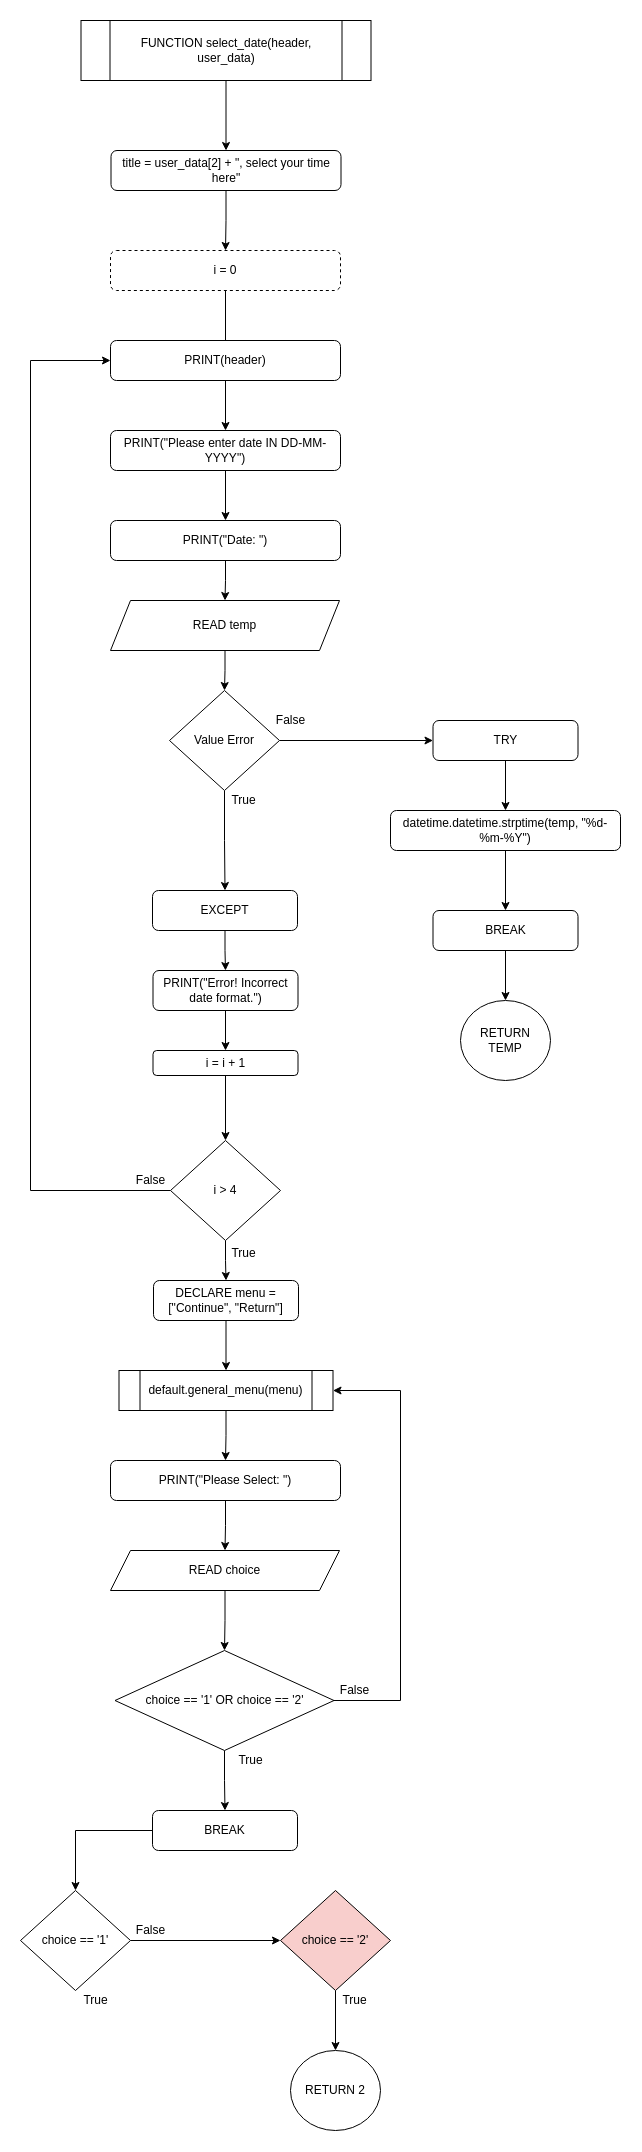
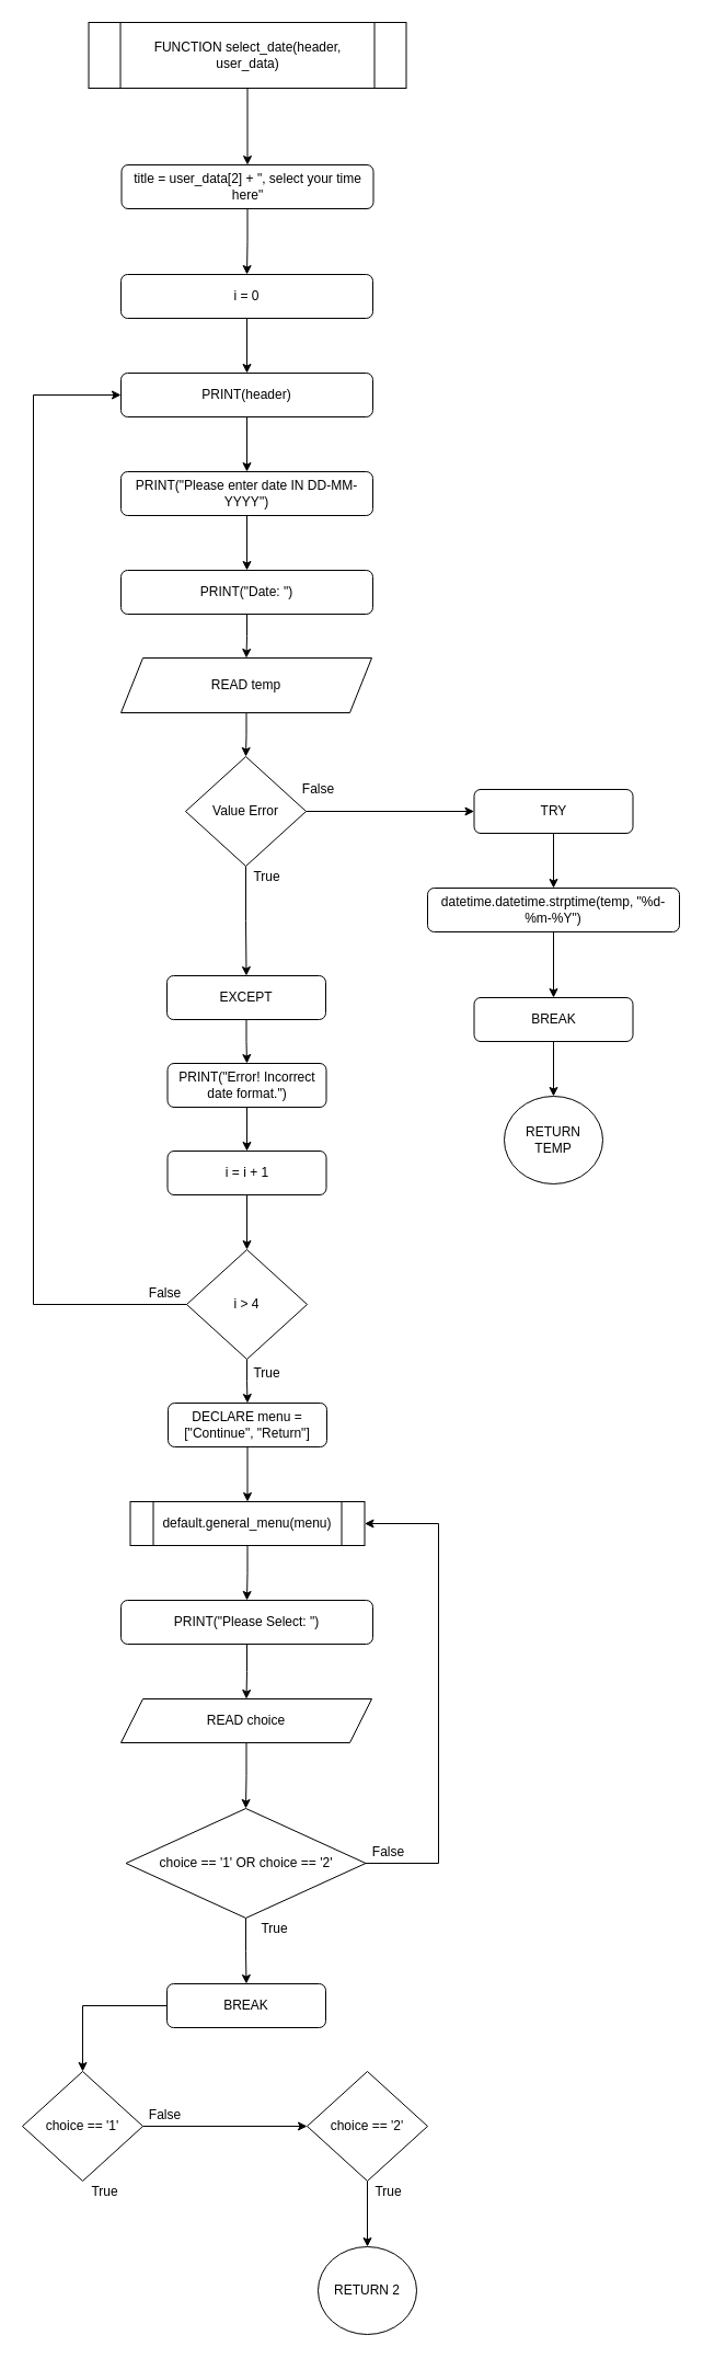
  <mxCell id="0" />
  <mxCell id="1" parent="0" />
  <mxCell id="2" value="" style="edgeStyle=orthogonalEdgeStyle;rounded=0;orthogonalLoop=1;jettySize=auto;html=1;" parent="1" source="3" target="59" edge="1"><mxGeometry relative="1" as="geometry" /></mxCell>
  <mxCell id="3" value="FUNCTION select_date(header, user_data)" style="shape=process;whiteSpace=wrap;html=1;backgroundOutline=1;" parent="1" vertex="1"><mxGeometry x="80.5" y="20" width="290" height="60" as="geometry" /></mxCell>
- <mxCell id="4" value="" style="edgeStyle=orthogonalEdgeStyle;rounded=0;orthogonalLoop=1;jettySize=auto;html=1;endArrow=none;" parent="1" source="5" target="7" edge="1"><mxGeometry relative="1" as="geometry" /></mxCell>
- <mxCell id="5" value="i = 0" style="rounded=1;whiteSpace=wrap;html=1;dashed=1;" parent="1" vertex="1"><mxGeometry x="110" y="250" width="230" height="40" as="geometry" /></mxCell>
+ <mxCell id="4" value="" style="edgeStyle=orthogonalEdgeStyle;rounded=0;orthogonalLoop=1;jettySize=auto;html=1;" parent="1" source="5" target="7" edge="1"><mxGeometry relative="1" as="geometry" /></mxCell>
+ <mxCell id="5" value="i = 0" style="rounded=1;whiteSpace=wrap;html=1;" parent="1" vertex="1"><mxGeometry x="110" y="250" width="230" height="40" as="geometry" /></mxCell>
  <mxCell id="6" value="" style="edgeStyle=orthogonalEdgeStyle;rounded=0;orthogonalLoop=1;jettySize=auto;html=1;" parent="1" source="7" target="9" edge="1"><mxGeometry relative="1" as="geometry" /></mxCell>
  <mxCell id="7" value="PRINT(header)" style="rounded=1;whiteSpace=wrap;html=1;" parent="1" vertex="1"><mxGeometry x="110" y="340" width="230" height="40" as="geometry" /></mxCell>
  <mxCell id="8" value="" style="edgeStyle=orthogonalEdgeStyle;rounded=0;orthogonalLoop=1;jettySize=auto;html=1;" parent="1" source="9" target="11" edge="1"><mxGeometry relative="1" as="geometry" /></mxCell>
  <mxCell id="9" value="PRINT(&quot;Please enter date IN DD-MM-YYYY&quot;)" style="rounded=1;whiteSpace=wrap;html=1;" parent="1" vertex="1"><mxGeometry x="110" y="430" width="230" height="40" as="geometry" /></mxCell>
  <mxCell id="10" value="" style="edgeStyle=orthogonalEdgeStyle;rounded=0;orthogonalLoop=1;jettySize=auto;html=1;" parent="1" source="11" target="13" edge="1"><mxGeometry relative="1" as="geometry" /></mxCell>
  <mxCell id="11" value="PRINT(&quot;Date: &quot;)" style="rounded=1;whiteSpace=wrap;html=1;" parent="1" vertex="1"><mxGeometry x="110" y="520" width="230" height="40" as="geometry" /></mxCell>
  <mxCell id="12" style="edgeStyle=orthogonalEdgeStyle;rounded=0;orthogonalLoop=1;jettySize=auto;html=1;entryX=0.5;entryY=0;entryDx=0;entryDy=0;" edge="1" parent="1" source="13" target="16"><mxGeometry relative="1" as="geometry" /></mxCell>
  <mxCell id="13" value="READ temp" style="shape=parallelogram;perimeter=parallelogramPerimeter;whiteSpace=wrap;html=1;fixedSize=1;" parent="1" vertex="1"><mxGeometry x="110" y="600" width="229" height="50" as="geometry" /></mxCell>
  <mxCell id="14" value="" style="edgeStyle=orthogonalEdgeStyle;rounded=0;orthogonalLoop=1;jettySize=auto;html=1;" parent="1" source="16" target="26" edge="1"><mxGeometry relative="1" as="geometry" /></mxCell>
  <mxCell id="15" style="edgeStyle=orthogonalEdgeStyle;rounded=0;orthogonalLoop=1;jettySize=auto;html=1;entryX=0;entryY=0.5;entryDx=0;entryDy=0;" edge="1" parent="1" source="16" target="24"><mxGeometry relative="1" as="geometry" /></mxCell>
  <mxCell id="16" value="Value Error" style="rhombus;whiteSpace=wrap;html=1;" parent="1" vertex="1"><mxGeometry x="169" y="690" width="110" height="100" as="geometry" /></mxCell>
  <mxCell id="17" value="" style="edgeStyle=orthogonalEdgeStyle;rounded=0;orthogonalLoop=1;jettySize=auto;html=1;" parent="1" source="18" target="28" edge="1"><mxGeometry relative="1" as="geometry" /></mxCell>
  <mxCell id="18" value="PRINT(&quot;Error! Incorrect date format.&quot;)" style="rounded=1;whiteSpace=wrap;html=1;" parent="1" vertex="1"><mxGeometry x="152.5" y="970" width="145" height="40" as="geometry" /></mxCell>
  <mxCell id="19" value="" style="edgeStyle=orthogonalEdgeStyle;rounded=0;orthogonalLoop=1;jettySize=auto;html=1;" parent="1" source="20" target="50" edge="1"><mxGeometry relative="1" as="geometry" /></mxCell>
  <mxCell id="20" value="BREAK" style="rounded=1;whiteSpace=wrap;html=1;" parent="1" vertex="1"><mxGeometry x="432.5" y="910" width="145" height="40" as="geometry" /></mxCell>
  <mxCell id="21" value="True" style="text;html=1;align=center;verticalAlign=middle;resizable=0;points=[];autosize=1;strokeColor=none;" parent="1" vertex="1"><mxGeometry x="223" y="790" width="40" height="20" as="geometry" /></mxCell>
  <mxCell id="22" value="False" style="text;html=1;align=center;verticalAlign=middle;resizable=0;points=[];autosize=1;strokeColor=none;" parent="1" vertex="1"><mxGeometry x="270" y="710" width="40" height="20" as="geometry" /></mxCell>
  <mxCell id="23" style="edgeStyle=orthogonalEdgeStyle;rounded=0;orthogonalLoop=1;jettySize=auto;html=1;entryX=0.5;entryY=0;entryDx=0;entryDy=0;" edge="1" parent="1" source="24" target="61"><mxGeometry relative="1" as="geometry" /></mxCell>
  <mxCell id="24" value="TRY" style="rounded=1;whiteSpace=wrap;html=1;" parent="1" vertex="1"><mxGeometry x="432.5" y="720" width="145" height="40" as="geometry" /></mxCell>
  <mxCell id="25" value="" style="edgeStyle=orthogonalEdgeStyle;rounded=0;orthogonalLoop=1;jettySize=auto;html=1;" parent="1" source="26" target="18" edge="1"><mxGeometry relative="1" as="geometry" /></mxCell>
  <mxCell id="26" value="EXCEPT" style="rounded=1;whiteSpace=wrap;html=1;" parent="1" vertex="1"><mxGeometry x="152" y="890" width="145" height="40" as="geometry" /></mxCell>
  <mxCell id="27" value="" style="edgeStyle=orthogonalEdgeStyle;rounded=0;orthogonalLoop=1;jettySize=auto;html=1;" parent="1" source="28" target="31" edge="1"><mxGeometry relative="1" as="geometry" /></mxCell>
- <mxCell id="28" value="i = i + 1" style="rounded=1;whiteSpace=wrap;html=1;" parent="1" vertex="1"><mxGeometry x="152.5" y="1050" width="145" height="25" as="geometry" /></mxCell>
+ <mxCell id="28" value="i = i + 1" style="rounded=1;whiteSpace=wrap;html=1;" parent="1" vertex="1"><mxGeometry x="152.5" y="1050" width="145" height="40" as="geometry" /></mxCell>
  <mxCell id="29" value="" style="edgeStyle=orthogonalEdgeStyle;rounded=0;orthogonalLoop=1;jettySize=auto;html=1;" parent="1" source="31" target="33" edge="1"><mxGeometry relative="1" as="geometry" /></mxCell>
  <mxCell id="30" style="edgeStyle=orthogonalEdgeStyle;rounded=0;orthogonalLoop=1;jettySize=auto;html=1;entryX=0;entryY=0.5;entryDx=0;entryDy=0;" parent="1" source="31" target="7" edge="1"><mxGeometry relative="1" as="geometry"><Array as="points"><mxPoint x="30" y="1190" /><mxPoint x="30" y="360" /></Array></mxGeometry></mxCell>
  <mxCell id="31" value="i &gt; 4" style="rhombus;whiteSpace=wrap;html=1;" parent="1" vertex="1"><mxGeometry x="170" y="1140" width="110" height="100" as="geometry" /></mxCell>
  <mxCell id="32" value="" style="edgeStyle=orthogonalEdgeStyle;rounded=0;orthogonalLoop=1;jettySize=auto;html=1;" parent="1" source="33" target="35" edge="1"><mxGeometry relative="1" as="geometry" /></mxCell>
  <mxCell id="33" value="DECLARE menu = [&quot;Continue&quot;, &quot;Return&quot;]" style="rounded=1;whiteSpace=wrap;html=1;" parent="1" vertex="1"><mxGeometry x="153" y="1280" width="145" height="40" as="geometry" /></mxCell>
  <mxCell id="34" value="" style="edgeStyle=orthogonalEdgeStyle;rounded=0;orthogonalLoop=1;jettySize=auto;html=1;" parent="1" source="35" target="37" edge="1"><mxGeometry relative="1" as="geometry" /></mxCell>
  <mxCell id="35" value="default.general_menu(menu)" style="shape=process;whiteSpace=wrap;html=1;backgroundOutline=1;" parent="1" vertex="1"><mxGeometry x="118.5" y="1370" width="214" height="40" as="geometry" /></mxCell>
  <mxCell id="36" value="" style="edgeStyle=orthogonalEdgeStyle;rounded=0;orthogonalLoop=1;jettySize=auto;html=1;" parent="1" source="37" target="39" edge="1"><mxGeometry relative="1" as="geometry" /></mxCell>
  <mxCell id="37" value="PRINT(&quot;Please Select: &quot;)" style="rounded=1;whiteSpace=wrap;html=1;" parent="1" vertex="1"><mxGeometry x="110" y="1460" width="230" height="40" as="geometry" /></mxCell>
  <mxCell id="38" value="" style="edgeStyle=orthogonalEdgeStyle;rounded=0;orthogonalLoop=1;jettySize=auto;html=1;" parent="1" source="39" target="42" edge="1"><mxGeometry relative="1" as="geometry" /></mxCell>
  <mxCell id="39" value="READ choice" style="shape=parallelogram;perimeter=parallelogramPerimeter;whiteSpace=wrap;html=1;fixedSize=1;" parent="1" vertex="1"><mxGeometry x="110" y="1550" width="229" height="40" as="geometry" /></mxCell>
  <mxCell id="40" value="" style="edgeStyle=orthogonalEdgeStyle;rounded=0;orthogonalLoop=1;jettySize=auto;html=1;" parent="1" source="42" target="44" edge="1"><mxGeometry relative="1" as="geometry" /></mxCell>
  <mxCell id="41" style="edgeStyle=orthogonalEdgeStyle;rounded=0;orthogonalLoop=1;jettySize=auto;html=1;entryX=1;entryY=0.5;entryDx=0;entryDy=0;" parent="1" source="42" target="35" edge="1"><mxGeometry relative="1" as="geometry"><Array as="points"><mxPoint x="400" y="1700" /><mxPoint x="400" y="1390" /></Array></mxGeometry></mxCell>
  <mxCell id="42" value="choice == '1' OR choice == '2'" style="rhombus;whiteSpace=wrap;html=1;" parent="1" vertex="1"><mxGeometry x="114.5" y="1650" width="219" height="100" as="geometry" /></mxCell>
  <mxCell id="43" style="edgeStyle=orthogonalEdgeStyle;rounded=0;orthogonalLoop=1;jettySize=auto;html=1;entryX=0.5;entryY=0;entryDx=0;entryDy=0;" parent="1" source="44" target="46" edge="1"><mxGeometry relative="1" as="geometry" /></mxCell>
  <mxCell id="44" value="BREAK" style="rounded=1;whiteSpace=wrap;html=1;" parent="1" vertex="1"><mxGeometry x="152" y="1810" width="145" height="40" as="geometry" /></mxCell>
  <mxCell id="45" style="edgeStyle=orthogonalEdgeStyle;rounded=0;orthogonalLoop=1;jettySize=auto;html=1;entryX=0;entryY=0.5;entryDx=0;entryDy=0;" parent="1" source="46" target="48" edge="1"><mxGeometry relative="1" as="geometry" /></mxCell>
  <mxCell id="46" value="choice == '1'" style="rhombus;whiteSpace=wrap;html=1;" parent="1" vertex="1"><mxGeometry x="20" y="1890" width="110" height="100" as="geometry" /></mxCell>
  <mxCell id="47" value="" style="edgeStyle=orthogonalEdgeStyle;rounded=0;orthogonalLoop=1;jettySize=auto;html=1;" parent="1" source="48" target="49" edge="1"><mxGeometry relative="1" as="geometry" /></mxCell>
- <mxCell id="48" value="choice == '2'" style="rhombus;whiteSpace=wrap;html=1;fillColor=#f8cecc;" parent="1" vertex="1"><mxGeometry x="280" y="1890" width="110" height="100" as="geometry" /></mxCell>
+ <mxCell id="48" value="choice == '2'" style="rhombus;whiteSpace=wrap;html=1;" parent="1" vertex="1"><mxGeometry x="280" y="1890" width="110" height="100" as="geometry" /></mxCell>
  <mxCell id="49" value="RETURN 2" style="ellipse;whiteSpace=wrap;html=1;" parent="1" vertex="1"><mxGeometry x="290" y="2050" width="90" height="80" as="geometry" /></mxCell>
  <mxCell id="50" value="RETURN&lt;br&gt;TEMP" style="ellipse;whiteSpace=wrap;html=1;" parent="1" vertex="1"><mxGeometry x="460" y="1000" width="90" height="80" as="geometry" /></mxCell>
  <mxCell id="51" value="False" style="text;html=1;align=center;verticalAlign=middle;resizable=0;points=[];autosize=1;strokeColor=none;" parent="1" vertex="1"><mxGeometry x="130" y="1170" width="40" height="20" as="geometry" /></mxCell>
  <mxCell id="52" value="True" style="text;html=1;align=center;verticalAlign=middle;resizable=0;points=[];autosize=1;strokeColor=none;" parent="1" vertex="1"><mxGeometry x="223" y="1243" width="40" height="20" as="geometry" /></mxCell>
  <mxCell id="53" value="False" style="text;html=1;align=center;verticalAlign=middle;resizable=0;points=[];autosize=1;strokeColor=none;" parent="1" vertex="1"><mxGeometry x="334" y="1680" width="40" height="20" as="geometry" /></mxCell>
  <mxCell id="54" value="False" style="text;html=1;align=center;verticalAlign=middle;resizable=0;points=[];autosize=1;strokeColor=none;" parent="1" vertex="1"><mxGeometry x="130" y="1920" width="40" height="20" as="geometry" /></mxCell>
  <mxCell id="55" value="True" style="text;html=1;align=center;verticalAlign=middle;resizable=0;points=[];autosize=1;strokeColor=none;" parent="1" vertex="1"><mxGeometry x="230" y="1750" width="40" height="20" as="geometry" /></mxCell>
  <mxCell id="56" value="True" style="text;html=1;align=center;verticalAlign=middle;resizable=0;points=[];autosize=1;strokeColor=none;" parent="1" vertex="1"><mxGeometry x="74.5" y="1990" width="40" height="20" as="geometry" /></mxCell>
  <mxCell id="57" value="True" style="text;html=1;align=center;verticalAlign=middle;resizable=0;points=[];autosize=1;strokeColor=none;" parent="1" vertex="1"><mxGeometry x="333.5" y="1990" width="40" height="20" as="geometry" /></mxCell>
  <mxCell id="58" value="" style="edgeStyle=orthogonalEdgeStyle;rounded=0;orthogonalLoop=1;jettySize=auto;html=1;" parent="1" source="59" target="5" edge="1"><mxGeometry relative="1" as="geometry" /></mxCell>
  <mxCell id="59" value="title = user_data[2] + &quot;, select your time here&quot;" style="rounded=1;whiteSpace=wrap;html=1;" parent="1" vertex="1"><mxGeometry x="110.5" y="150" width="230" height="40" as="geometry" /></mxCell>
  <mxCell id="60" style="edgeStyle=orthogonalEdgeStyle;rounded=0;orthogonalLoop=1;jettySize=auto;html=1;entryX=0.5;entryY=0;entryDx=0;entryDy=0;" edge="1" parent="1" source="61" target="20"><mxGeometry relative="1" as="geometry" /></mxCell>
  <mxCell id="61" value="datetime.datetime.strptime(temp, &quot;%d-%m-%Y&quot;)" style="rounded=1;whiteSpace=wrap;html=1;" vertex="1" parent="1"><mxGeometry x="390" y="810" width="230" height="40" as="geometry" /></mxCell>
